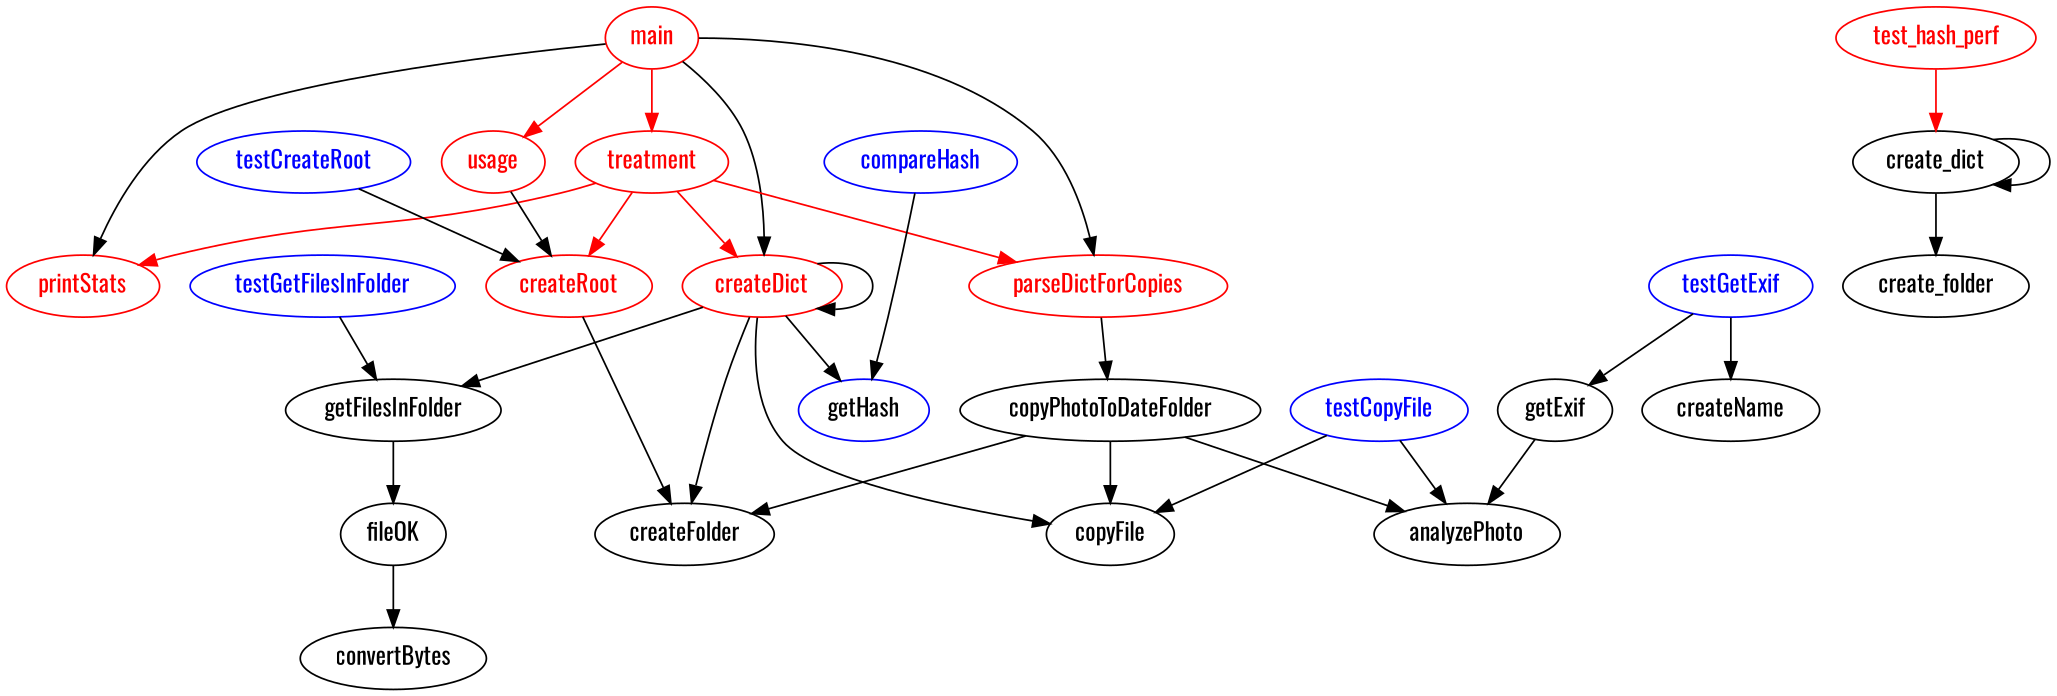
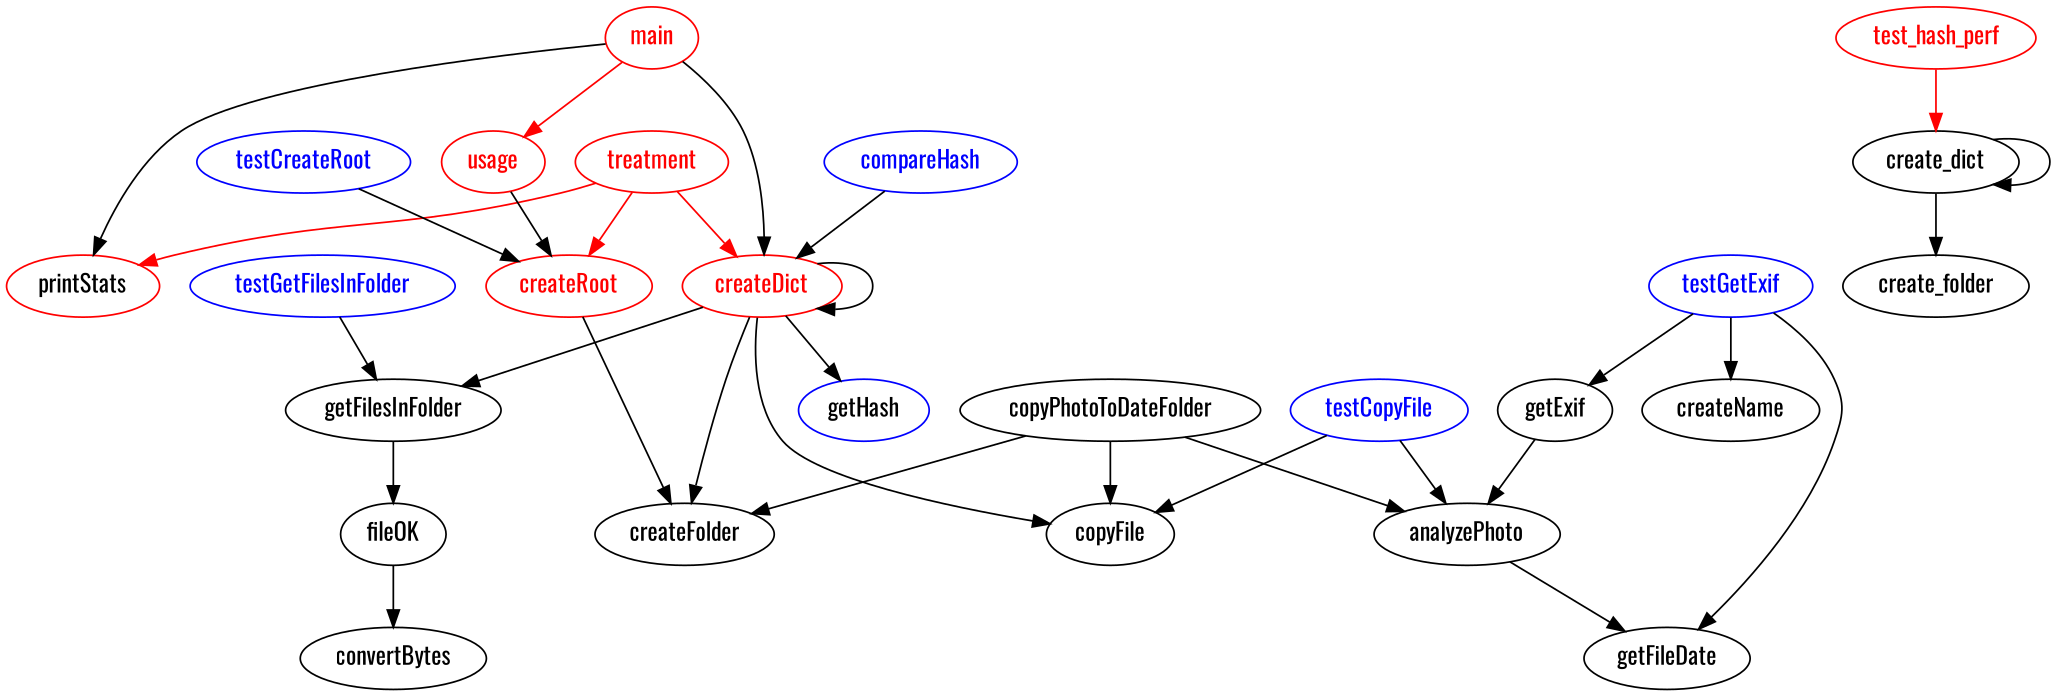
  digraph {
    fontname=Oswald
    node [fontname=Oswald]
    edge [fontname=Oswald]
    main [color=red fontcolor=red]
    createDict [color=red fontcolor=red]
-   parseDictForCopies [color=red fontcolor=red]
-   printStats [color=red fontcolor=red]
+   printStats [color=red fontcolor=black]
    treatment [color=red fontcolor=red]
    usage [color=red fontcolor=red]
    createFolder
    copyFile
    getFilesInFolder
    getHash [color=blue]
    copyPhotoToDateFolder
    createRoot [color=red fontcolor=red]
    fileOK
    analyzePhoto
    compareHash [color=blue fontcolor=blue]
+   getFileDate
    getExif
    convertBytes
    testGetFilesInFolder [color=blue fontcolor=blue]
    testGetExif [color=blue fontcolor=blue]
    createName
    testCreateRoot [color=blue fontcolor=blue]
    testCopyFile [color=blue fontcolor=blue]
    test_hash_perf [color=red fontcolor=red]
    create_dict
    create_folder
    main -> createDict
-   main -> parseDictForCopies
    main -> printStats
-   main -> treatment [color=red]
    main -> usage [color=red]
    createDict -> createDict
    createDict -> createFolder
    createDict -> copyFile
    createDict -> getFilesInFolder
    createDict -> getHash
-   parseDictForCopies -> copyPhotoToDateFolder
    treatment -> createDict [color=red]
-   treatment -> parseDictForCopies [color=red]
    treatment -> printStats [color=red]
    treatment -> createRoot [color=red]
    usage -> createRoot
    getFilesInFolder -> fileOK
    copyPhotoToDateFolder -> createFolder
    copyPhotoToDateFolder -> copyFile
    copyPhotoToDateFolder -> analyzePhoto
    createRoot -> createFolder
    fileOK -> convertBytes
-   compareHash -> getHash
+   analyzePhoto -> getFileDate
+   compareHash -> createDict
    getExif -> analyzePhoto
    testGetFilesInFolder -> getFilesInFolder
+   testGetExif -> getFileDate
    testGetExif -> getExif
    testGetExif -> createName
    testCreateRoot -> createRoot
    testCopyFile -> copyFile
    testCopyFile -> analyzePhoto
    test_hash_perf -> create_dict [color=red]
    create_dict -> create_dict
    create_dict -> create_folder
  }
